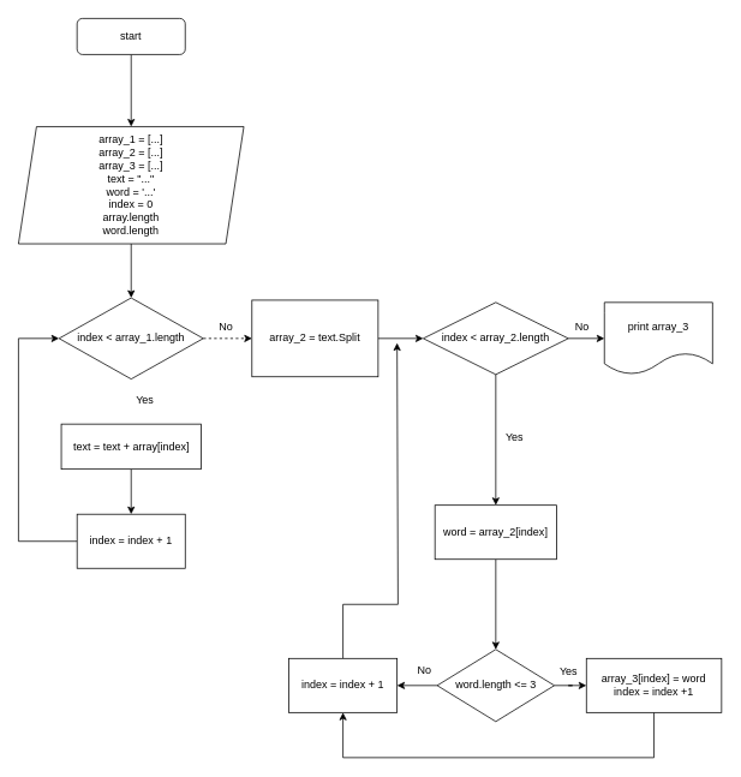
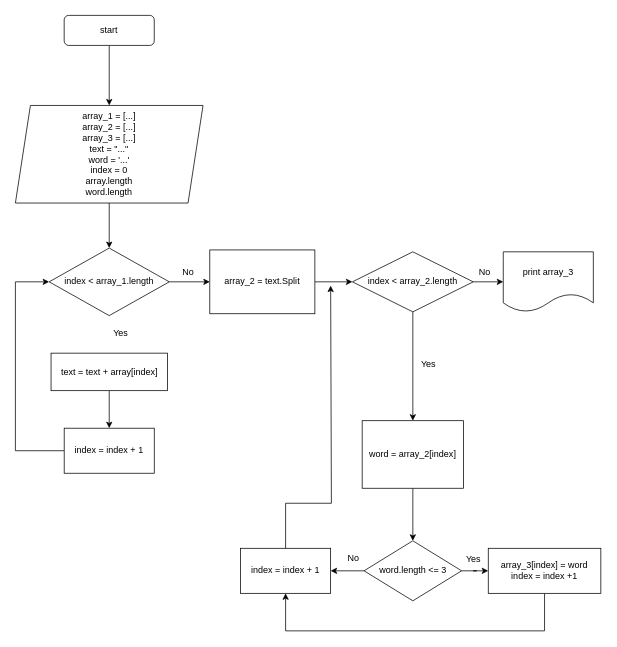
  <mxCell id="0" />
  <mxCell id="1" parent="0" />
  <mxCell id="2" value="" style="edgeStyle=orthogonalEdgeStyle;rounded=0;orthogonalLoop=1;jettySize=auto;html=1;" edge="1" parent="1" source="3" target="5"><mxGeometry relative="1" as="geometry" /></mxCell>
  <mxCell id="3" value="start" style="rounded=1;whiteSpace=wrap;html=1;fontSize=12;glass=0;strokeWidth=1;shadow=0;" parent="1" vertex="1"><mxGeometry x="85" y="20" width="120" height="40" as="geometry" /></mxCell>
  <mxCell id="4" value="" style="edgeStyle=orthogonalEdgeStyle;rounded=0;orthogonalLoop=1;jettySize=auto;html=1;" edge="1" parent="1" source="5" target="9"><mxGeometry relative="1" as="geometry" /></mxCell>
  <mxCell id="5" value="&lt;div&gt;array_1 = [...]&lt;/div&gt;&lt;div&gt;array_2 = [...]&lt;/div&gt;&lt;div&gt;array_3 = [...]&lt;br&gt;&lt;/div&gt;&lt;div&gt;text = &quot;...&quot;&lt;/div&gt;&lt;div&gt;word = '...'&lt;br&gt;&lt;/div&gt;&lt;div&gt;index = 0&lt;/div&gt;&lt;div&gt;array.length&lt;/div&gt;&lt;div&gt;word.length&lt;br&gt;&lt;/div&gt;" style="shape=parallelogram;perimeter=parallelogramPerimeter;whiteSpace=wrap;html=1;fixedSize=1;" vertex="1" parent="1"><mxGeometry x="20" y="140" width="250" height="130" as="geometry" /></mxCell>
  <mxCell id="6" value="" style="edgeStyle=orthogonalEdgeStyle;rounded=0;orthogonalLoop=1;jettySize=auto;html=1;" edge="1" parent="1" source="7" target="19"><mxGeometry relative="1" as="geometry" /></mxCell>
  <mxCell id="7" value="text = text + array[index]" style="rounded=0;whiteSpace=wrap;html=1;" vertex="1" parent="1"><mxGeometry x="67.5" y="470" width="155" height="50" as="geometry" /></mxCell>
- <mxCell id="8" value="" style="edgeStyle=orthogonalEdgeStyle;rounded=0;orthogonalLoop=1;jettySize=auto;html=1;dashed=1;" edge="1" parent="1" source="9" target="11"><mxGeometry relative="1" as="geometry" /></mxCell>
+ <mxCell id="8" value="" style="edgeStyle=orthogonalEdgeStyle;rounded=0;orthogonalLoop=1;jettySize=auto;html=1;" edge="1" parent="1" source="9" target="11"><mxGeometry relative="1" as="geometry" /></mxCell>
  <mxCell id="9" value="index &amp;lt; array_1.length" style="rhombus;whiteSpace=wrap;html=1;" vertex="1" parent="1"><mxGeometry x="65" y="330" width="160" height="90" as="geometry" /></mxCell>
  <mxCell id="10" value="" style="edgeStyle=orthogonalEdgeStyle;rounded=0;orthogonalLoop=1;jettySize=auto;html=1;" edge="1" parent="1" source="11" target="14"><mxGeometry relative="1" as="geometry" /></mxCell>
  <mxCell id="11" value="array_2 = text.Split" style="rounded=0;whiteSpace=wrap;html=1;" vertex="1" parent="1"><mxGeometry x="279" y="332.5" width="140" height="85" as="geometry" /></mxCell>
  <mxCell id="12" value="" style="edgeStyle=orthogonalEdgeStyle;rounded=0;orthogonalLoop=1;jettySize=auto;html=1;" edge="1" parent="1" source="14" target="25"><mxGeometry relative="1" as="geometry" /></mxCell>
  <mxCell id="13" value="" style="edgeStyle=orthogonalEdgeStyle;rounded=0;orthogonalLoop=1;jettySize=auto;html=1;" edge="1" parent="1" source="14" target="26"><mxGeometry relative="1" as="geometry" /></mxCell>
  <mxCell id="14" value="index &amp;lt; array_2.length" style="rhombus;whiteSpace=wrap;html=1;" vertex="1" parent="1"><mxGeometry x="469" y="335" width="161" height="80" as="geometry" /></mxCell>
  <mxCell id="15" value="" style="edgeStyle=orthogonalEdgeStyle;rounded=0;orthogonalLoop=1;jettySize=auto;html=1;" edge="1" parent="1" source="17" target="23"><mxGeometry relative="1" as="geometry" /></mxCell>
  <mxCell id="16" value="" style="edgeStyle=orthogonalEdgeStyle;rounded=0;orthogonalLoop=1;jettySize=auto;html=1;" edge="1" parent="1" source="17" target="21"><mxGeometry relative="1" as="geometry" /></mxCell>
  <mxCell id="17" value="word.length &amp;lt;= 3" style="rhombus;whiteSpace=wrap;html=1;" vertex="1" parent="1"><mxGeometry x="484.5" y="720" width="130" height="80" as="geometry" /></mxCell>
  <mxCell id="18" style="edgeStyle=orthogonalEdgeStyle;rounded=0;orthogonalLoop=1;jettySize=auto;html=1;entryX=0;entryY=0.5;entryDx=0;entryDy=0;" edge="1" parent="1" source="19" target="9"><mxGeometry relative="1" as="geometry"><Array as="points"><mxPoint x="20" y="600" /><mxPoint x="20" y="375" /></Array></mxGeometry></mxCell>
  <mxCell id="19" value="index = index + 1" style="rounded=0;whiteSpace=wrap;html=1;" vertex="1" parent="1"><mxGeometry x="85" y="570" width="120" height="60" as="geometry" /></mxCell>
  <mxCell id="20" style="edgeStyle=orthogonalEdgeStyle;rounded=0;orthogonalLoop=1;jettySize=auto;html=1;" edge="1" parent="1" source="21"><mxGeometry relative="1" as="geometry"><mxPoint x="440" y="380" as="targetPoint" /><Array as="points"><mxPoint x="380" y="670" /><mxPoint x="441" y="670" /></Array></mxGeometry></mxCell>
  <mxCell id="21" value="index = index + 1" style="rounded=0;whiteSpace=wrap;html=1;" vertex="1" parent="1"><mxGeometry x="320" y="730" width="120" height="60" as="geometry" /></mxCell>
  <mxCell id="22" style="edgeStyle=orthogonalEdgeStyle;rounded=0;orthogonalLoop=1;jettySize=auto;html=1;entryX=0.5;entryY=1;entryDx=0;entryDy=0;" edge="1" parent="1" source="23" target="21"><mxGeometry relative="1" as="geometry"><Array as="points"><mxPoint x="725" y="840" /><mxPoint x="380" y="840" /></Array></mxGeometry></mxCell>
  <mxCell id="23" value="&lt;div&gt;array_3[index] = word&lt;/div&gt;&lt;div&gt;index = index +1&lt;br&gt;&lt;/div&gt;" style="rounded=0;whiteSpace=wrap;html=1;" vertex="1" parent="1"><mxGeometry x="650" y="730" width="150" height="60" as="geometry" /></mxCell>
  <mxCell id="24" value="" style="edgeStyle=orthogonalEdgeStyle;rounded=0;orthogonalLoop=1;jettySize=auto;html=1;" edge="1" parent="1" source="25" target="17"><mxGeometry relative="1" as="geometry" /></mxCell>
- <mxCell id="25" value="word = array_2[index]" style="rounded=0;whiteSpace=wrap;html=1;" vertex="1" parent="1"><mxGeometry x="482" y="560" width="135" height="60" as="geometry" /></mxCell>
+ <mxCell id="25" value="word = array_2[index]" style="rounded=0;whiteSpace=wrap;html=1;" vertex="1" parent="1"><mxGeometry x="482" y="560" width="135" height="90" as="geometry" /></mxCell>
  <mxCell id="26" value="print array_3" style="shape=document;whiteSpace=wrap;html=1;boundedLbl=1;" vertex="1" parent="1"><mxGeometry x="670" y="335" width="120" height="80" as="geometry" /></mxCell>
  <mxCell id="27" value="Yes" style="text;html=1;align=center;verticalAlign=middle;resizable=0;points=[];autosize=1;strokeColor=none;fillColor=none;" vertex="1" parent="1"><mxGeometry x="140" y="428" width="40" height="30" as="geometry" /></mxCell>
  <mxCell id="28" value="No" style="text;html=1;align=center;verticalAlign=middle;resizable=0;points=[];autosize=1;strokeColor=none;fillColor=none;" vertex="1" parent="1"><mxGeometry x="230" y="348" width="40" height="30" as="geometry" /></mxCell>
  <mxCell id="29" value="No" style="text;html=1;align=center;verticalAlign=middle;resizable=0;points=[];autosize=1;strokeColor=none;fillColor=none;" vertex="1" parent="1"><mxGeometry x="624.5" y="348" width="40" height="30" as="geometry" /></mxCell>
  <mxCell id="30" value="Yes" style="text;html=1;align=center;verticalAlign=middle;resizable=0;points=[];autosize=1;strokeColor=none;fillColor=none;" vertex="1" parent="1"><mxGeometry x="550" y="470" width="40" height="30" as="geometry" /></mxCell>
  <mxCell id="31" value="Yes" style="text;html=1;align=center;verticalAlign=middle;resizable=0;points=[];autosize=1;strokeColor=none;fillColor=none;" vertex="1" parent="1"><mxGeometry x="610" y="730" width="40" height="30" as="geometry" /></mxCell>
  <mxCell id="32" value="No" style="text;html=1;align=center;verticalAlign=middle;resizable=0;points=[];autosize=1;strokeColor=none;fillColor=none;" vertex="1" parent="1"><mxGeometry x="450" y="728" width="40" height="30" as="geometry" /></mxCell>
